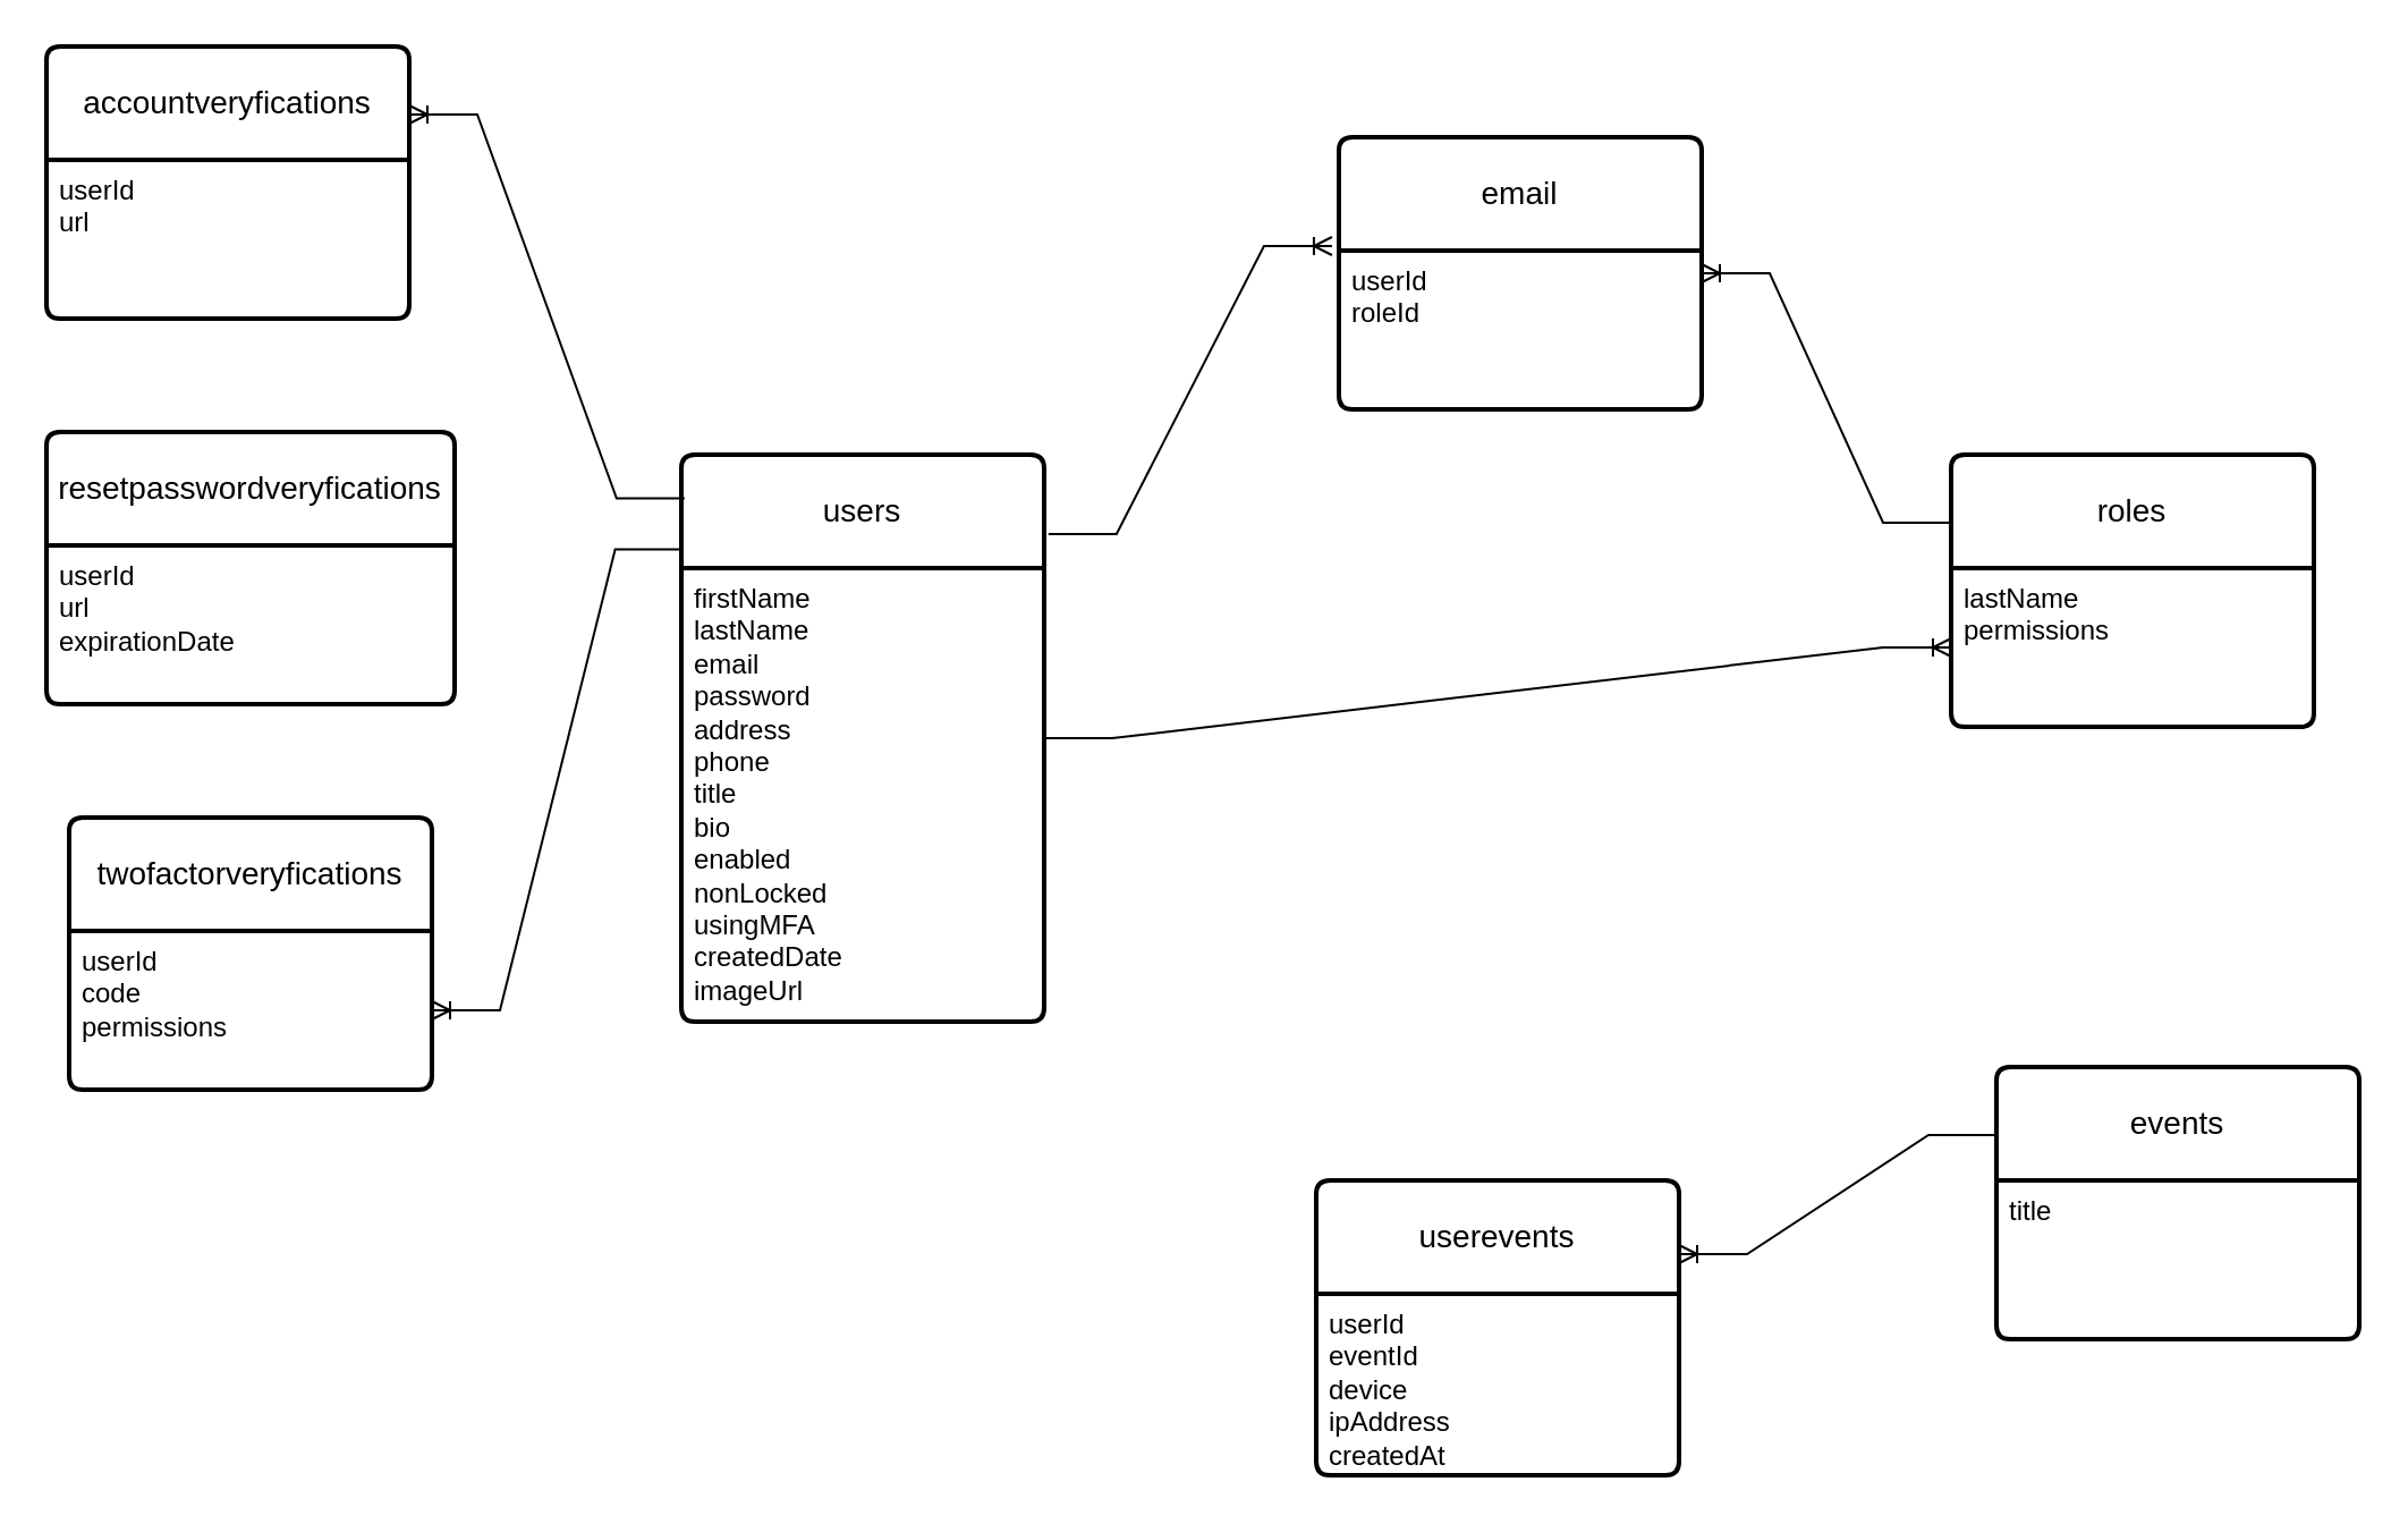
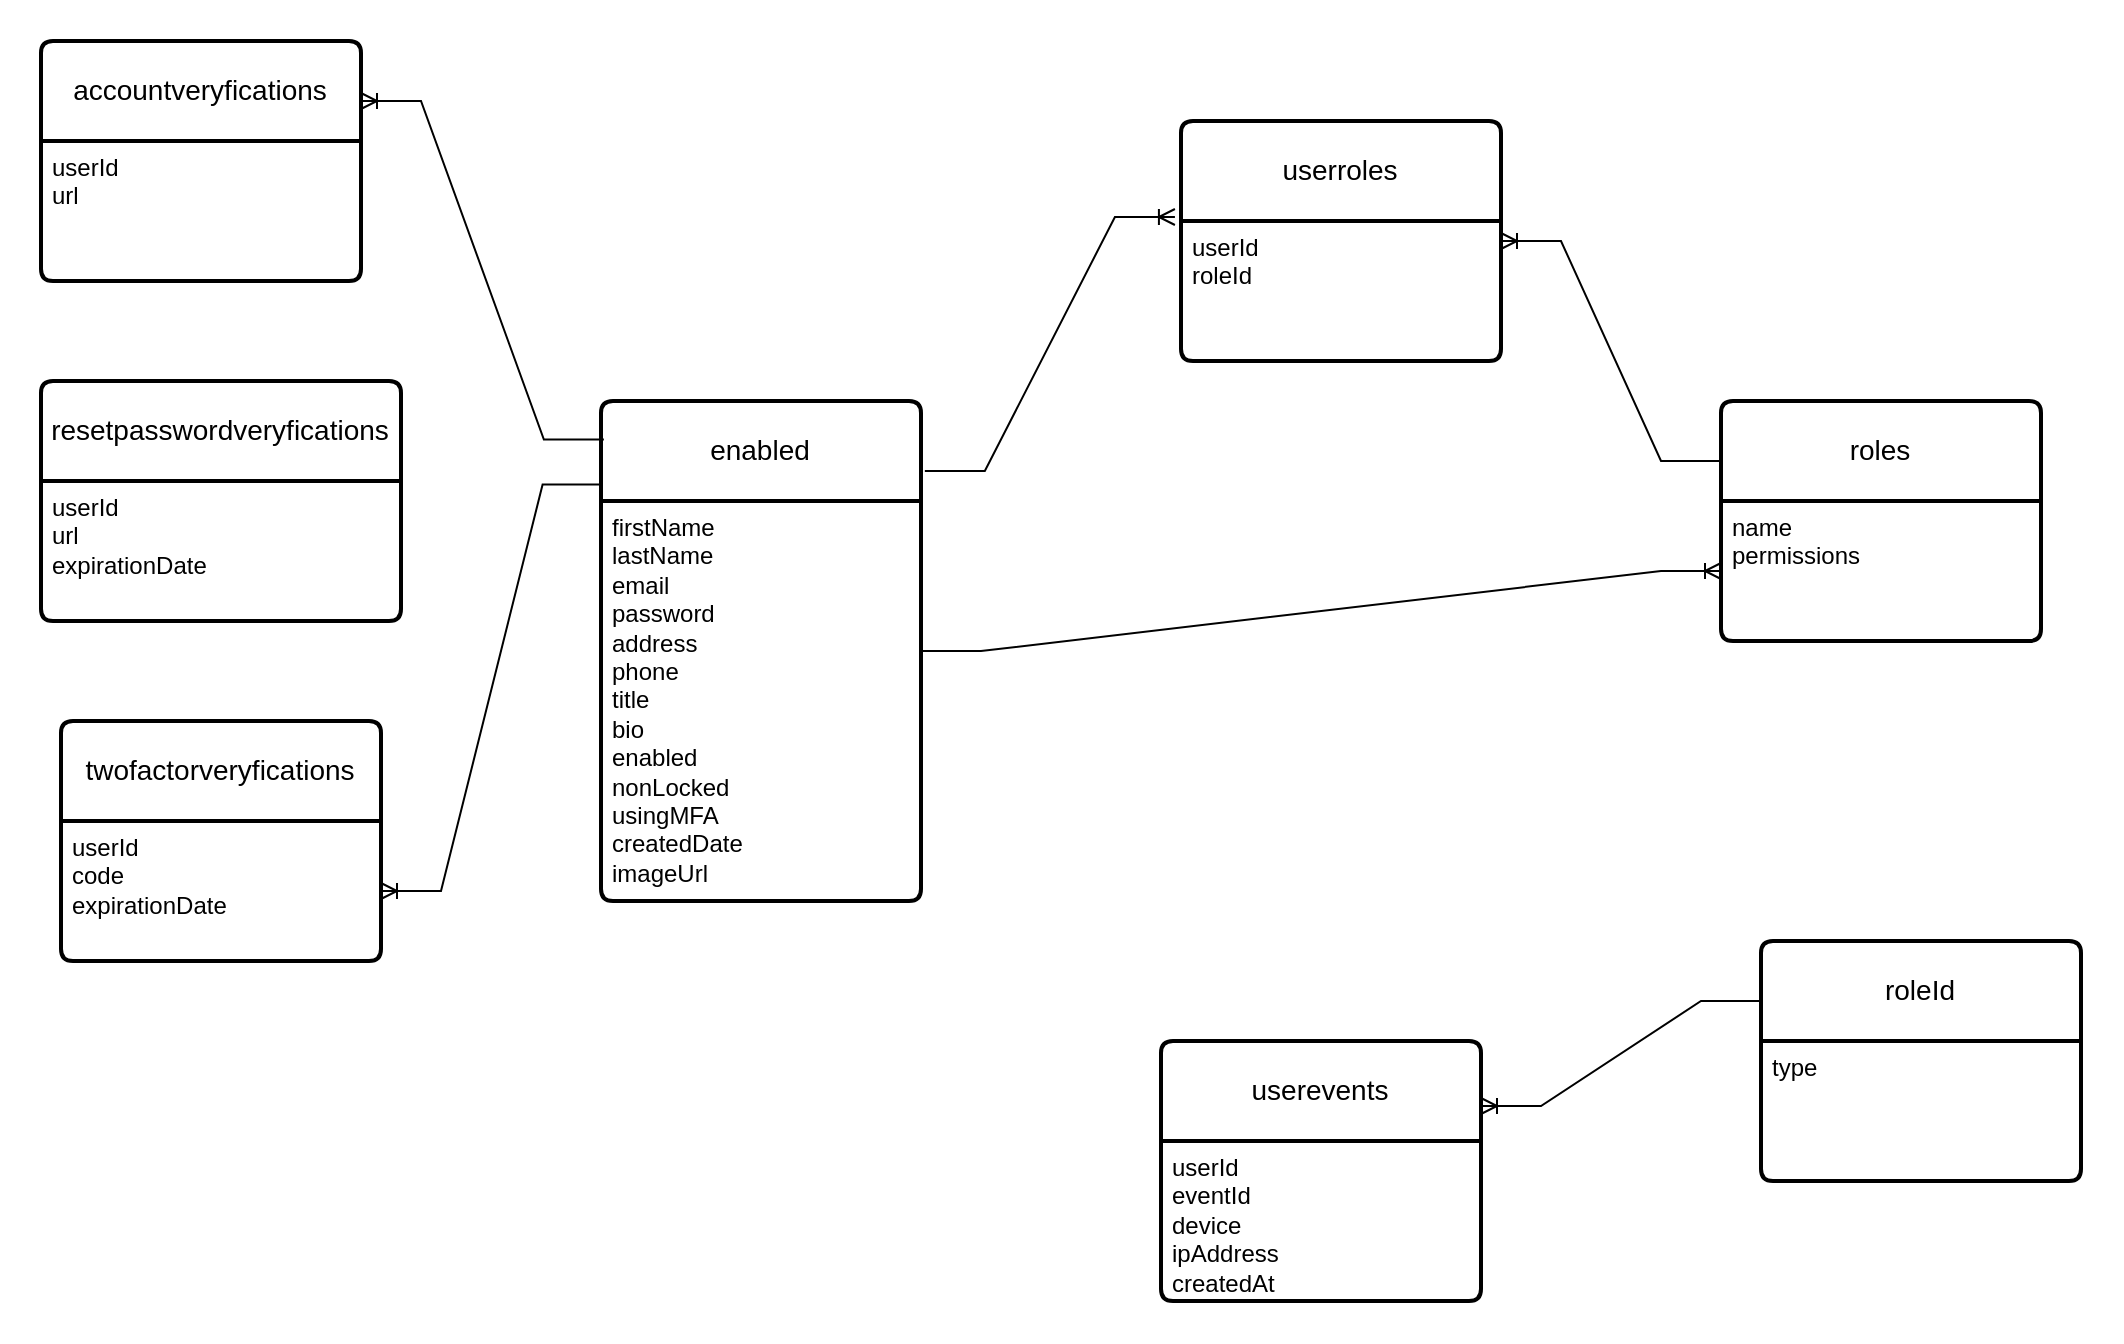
  <mxCell id="0" />
  <mxCell id="1" parent="0" />
- <mxCell id="2" value="users" style="swimlane;childLayout=stackLayout;horizontal=1;startSize=50;horizontalStack=0;rounded=1;fontSize=14;fontStyle=0;strokeWidth=2;resizeParent=0;resizeLast=1;shadow=0;dashed=0;align=center;arcSize=4;whiteSpace=wrap;html=1;" parent="1" vertex="1"><mxGeometry y="200" width="160" height="250" as="geometry" x="300"><mxRectangle x="-60" y="30" width="70" height="50" as="alternateBounds" /></mxGeometry></mxCell>
+ <mxCell id="2" value="enabled" style="swimlane;childLayout=stackLayout;horizontal=1;startSize=50;horizontalStack=0;rounded=1;fontSize=14;fontStyle=0;strokeWidth=2;resizeParent=0;resizeLast=1;shadow=0;dashed=0;align=center;arcSize=4;whiteSpace=wrap;html=1;" parent="1" vertex="1"><mxGeometry y="200" width="160" height="250" as="geometry" x="300"><mxRectangle x="-60" y="30" width="70" height="50" as="alternateBounds" /></mxGeometry></mxCell>
  <mxCell id="3" value="firstName&lt;br&gt;lastName&lt;br&gt;email&lt;br&gt;password&lt;br&gt;address&lt;br&gt;phone&lt;br&gt;title&lt;br&gt;bio&lt;br&gt;enabled&lt;br&gt;nonLocked&lt;br&gt;usingMFA&lt;br&gt;createdDate&lt;br&gt;imageUrl" style="align=left;strokeColor=none;fillColor=none;spacingLeft=4;fontSize=12;verticalAlign=top;resizable=0;rotatable=0;part=1;html=1;" parent="2" vertex="1"><mxGeometry y="50" width="160" height="200" as="geometry" /></mxCell>
- <mxCell id="4" value="email" style="swimlane;childLayout=stackLayout;horizontal=1;startSize=50;horizontalStack=0;rounded=1;fontSize=14;fontStyle=0;strokeWidth=2;resizeParent=0;resizeLast=1;shadow=0;dashed=0;align=center;arcSize=4;whiteSpace=wrap;html=1;" parent="1" vertex="1"><mxGeometry x="590" y="60" width="160" height="120" as="geometry"><mxRectangle x="240" y="30" width="70" height="50" as="alternateBounds" /></mxGeometry></mxCell>
+ <mxCell id="4" value="userroles" style="swimlane;childLayout=stackLayout;horizontal=1;startSize=50;horizontalStack=0;rounded=1;fontSize=14;fontStyle=0;strokeWidth=2;resizeParent=0;resizeLast=1;shadow=0;dashed=0;align=center;arcSize=4;whiteSpace=wrap;html=1;" parent="1" vertex="1"><mxGeometry x="590" y="60" width="160" height="120" as="geometry"><mxRectangle x="240" y="30" width="70" height="50" as="alternateBounds" /></mxGeometry></mxCell>
  <mxCell id="5" value="userId&lt;br&gt;roleId" style="align=left;strokeColor=none;fillColor=none;spacingLeft=4;fontSize=12;verticalAlign=top;resizable=0;rotatable=0;part=1;html=1;" parent="4" vertex="1"><mxGeometry y="50" width="160" height="70" as="geometry" /></mxCell>
  <mxCell id="6" value="userevents" style="swimlane;childLayout=stackLayout;horizontal=1;startSize=50;horizontalStack=0;rounded=1;fontSize=14;fontStyle=0;strokeWidth=2;resizeParent=0;resizeLast=1;shadow=0;dashed=0;align=center;arcSize=4;whiteSpace=wrap;html=1;" vertex="1" parent="1"><mxGeometry x="580" y="520" width="160" height="130" as="geometry"><mxRectangle x="-60" y="30" width="70" height="50" as="alternateBounds" /></mxGeometry></mxCell>
  <mxCell id="7" value="userId&lt;br&gt;eventId&lt;br&gt;device&lt;br&gt;ipAddress&lt;br&gt;createdAt" style="align=left;strokeColor=none;fillColor=none;spacingLeft=4;fontSize=12;verticalAlign=top;resizable=0;rotatable=0;part=1;html=1;" vertex="1" parent="6"><mxGeometry y="50" width="160" height="80" as="geometry" /></mxCell>
  <mxCell id="8" value="twofactorveryfications" style="swimlane;childLayout=stackLayout;horizontal=1;startSize=50;horizontalStack=0;rounded=1;fontSize=14;fontStyle=0;strokeWidth=2;resizeParent=0;resizeLast=1;shadow=0;dashed=0;align=center;arcSize=4;whiteSpace=wrap;html=1;" vertex="1" parent="1"><mxGeometry x="30" y="360" width="160" height="120" as="geometry"><mxRectangle x="-60" y="30" width="70" height="50" as="alternateBounds" /></mxGeometry></mxCell>
- <mxCell id="9" value="userId&lt;br&gt;code&lt;br&gt;permissions" style="align=left;strokeColor=none;fillColor=none;spacingLeft=4;fontSize=12;verticalAlign=top;resizable=0;rotatable=0;part=1;html=1;" vertex="1" parent="8"><mxGeometry y="50" width="160" height="70" as="geometry" /></mxCell>
+ <mxCell id="9" value="userId&lt;br&gt;code&lt;br&gt;expirationDate" style="align=left;strokeColor=none;fillColor=none;spacingLeft=4;fontSize=12;verticalAlign=top;resizable=0;rotatable=0;part=1;html=1;" vertex="1" parent="8"><mxGeometry y="50" width="160" height="70" as="geometry" /></mxCell>
  <mxCell id="10" value="roles" style="swimlane;childLayout=stackLayout;horizontal=1;startSize=50;horizontalStack=0;rounded=1;fontSize=14;fontStyle=0;strokeWidth=2;resizeParent=0;resizeLast=1;shadow=0;dashed=0;align=center;arcSize=4;whiteSpace=wrap;html=1;" vertex="1" parent="1"><mxGeometry x="860" y="200" width="160" height="120" as="geometry"><mxRectangle x="-60" y="30" width="70" height="50" as="alternateBounds" /></mxGeometry></mxCell>
- <mxCell id="11" value="lastName&lt;br&gt;permissions" style="align=left;strokeColor=none;fillColor=none;spacingLeft=4;fontSize=12;verticalAlign=top;resizable=0;rotatable=0;part=1;html=1;" vertex="1" parent="10"><mxGeometry y="50" width="160" height="70" as="geometry" /></mxCell>
+ <mxCell id="11" value="name&lt;br&gt;permissions" style="align=left;strokeColor=none;fillColor=none;spacingLeft=4;fontSize=12;verticalAlign=top;resizable=0;rotatable=0;part=1;html=1;" vertex="1" parent="10"><mxGeometry y="50" width="160" height="70" as="geometry" /></mxCell>
  <mxCell id="12" value="resetpasswordveryfications" style="swimlane;childLayout=stackLayout;horizontal=1;startSize=50;horizontalStack=0;rounded=1;fontSize=14;fontStyle=0;strokeWidth=2;resizeParent=0;resizeLast=1;shadow=0;dashed=0;align=center;arcSize=4;whiteSpace=wrap;html=1;" vertex="1" parent="1"><mxGeometry x="20" y="190" width="180" height="120" as="geometry"><mxRectangle x="-60" y="30" width="70" height="50" as="alternateBounds" /></mxGeometry></mxCell>
  <mxCell id="13" value="userId&lt;br&gt;url&lt;br&gt;expirationDate" style="align=left;strokeColor=none;fillColor=none;spacingLeft=4;fontSize=12;verticalAlign=top;resizable=0;rotatable=0;part=1;html=1;" vertex="1" parent="12"><mxGeometry y="50" width="180" height="70" as="geometry" /></mxCell>
- <mxCell id="14" value="events" style="swimlane;childLayout=stackLayout;horizontal=1;startSize=50;horizontalStack=0;rounded=1;fontSize=14;fontStyle=0;strokeWidth=2;resizeParent=0;resizeLast=1;shadow=0;dashed=0;align=center;arcSize=4;whiteSpace=wrap;html=1;" vertex="1" parent="1"><mxGeometry x="880" y="470" width="160" height="120" as="geometry"><mxRectangle x="-60" y="30" width="70" height="50" as="alternateBounds" /></mxGeometry></mxCell>
- <mxCell id="15" value="title" style="align=left;strokeColor=none;fillColor=none;spacingLeft=4;fontSize=12;verticalAlign=top;resizable=0;rotatable=0;part=1;html=1;" vertex="1" parent="14"><mxGeometry y="50" width="160" height="70" as="geometry" /></mxCell>
+ <mxCell id="14" value="roleId" style="swimlane;childLayout=stackLayout;horizontal=1;startSize=50;horizontalStack=0;rounded=1;fontSize=14;fontStyle=0;strokeWidth=2;resizeParent=0;resizeLast=1;shadow=0;dashed=0;align=center;arcSize=4;whiteSpace=wrap;html=1;" vertex="1" parent="1"><mxGeometry x="880" y="470" width="160" height="120" as="geometry"><mxRectangle x="-60" y="30" width="70" height="50" as="alternateBounds" /></mxGeometry></mxCell>
+ <mxCell id="15" value="type" style="align=left;strokeColor=none;fillColor=none;spacingLeft=4;fontSize=12;verticalAlign=top;resizable=0;rotatable=0;part=1;html=1;" vertex="1" parent="14"><mxGeometry y="50" width="160" height="70" as="geometry" /></mxCell>
  <mxCell id="16" value="accountveryfications" style="swimlane;childLayout=stackLayout;horizontal=1;startSize=50;horizontalStack=0;rounded=1;fontSize=14;fontStyle=0;strokeWidth=2;resizeParent=0;resizeLast=1;shadow=0;dashed=0;align=center;arcSize=4;whiteSpace=wrap;html=1;" vertex="1" parent="1"><mxGeometry x="20" y="20" width="160" height="120" as="geometry"><mxRectangle x="-60" y="30" width="70" height="50" as="alternateBounds" /></mxGeometry></mxCell>
  <mxCell id="17" value="userId&lt;br&gt;url" style="align=left;strokeColor=none;fillColor=none;spacingLeft=4;fontSize=12;verticalAlign=top;resizable=0;rotatable=0;part=1;html=1;" vertex="1" parent="16"><mxGeometry y="50" width="160" height="70" as="geometry" /></mxCell>
  <mxCell id="18" value="" style="edgeStyle=entityRelationEdgeStyle;fontSize=12;html=1;endArrow=ERoneToMany;rounded=0;" edge="1" parent="1" source="2" target="11"><mxGeometry width="100" height="100" relative="1" as="geometry"><mxPoint x="510" y="350" as="sourcePoint" /><mxPoint x="480" y="490" as="targetPoint" /></mxGeometry></mxCell>
  <mxCell id="19" value="" style="edgeStyle=entityRelationEdgeStyle;fontSize=12;html=1;endArrow=ERoneToMany;rounded=0;exitX=0.005;exitY=0.167;exitDx=0;exitDy=0;exitPerimeter=0;" edge="1" parent="1" source="2" target="9"><mxGeometry width="100" height="100" relative="1" as="geometry"><mxPoint x="307" y="243" as="sourcePoint" /><mxPoint x="211" y="239" as="targetPoint" /></mxGeometry></mxCell>
  <mxCell id="20" value="" style="edgeStyle=entityRelationEdgeStyle;fontSize=12;html=1;endArrow=ERoneToMany;rounded=0;entryX=-0.019;entryY=0.4;entryDx=0;entryDy=0;entryPerimeter=0;exitX=1.012;exitY=0.14;exitDx=0;exitDy=0;exitPerimeter=0;" edge="1" parent="1" source="2" target="4"><mxGeometry width="100" height="100" relative="1" as="geometry"><mxPoint x="310" y="243" as="sourcePoint" /><mxPoint x="211" y="239" as="targetPoint" /></mxGeometry></mxCell>
  <mxCell id="21" value="" style="edgeStyle=entityRelationEdgeStyle;fontSize=12;html=1;endArrow=ERoneToMany;rounded=0;exitX=0;exitY=0.25;exitDx=0;exitDy=0;" edge="1" parent="1" source="10" target="4"><mxGeometry width="100" height="100" relative="1" as="geometry"><mxPoint x="472" y="245" as="sourcePoint" /><mxPoint x="597" y="118" as="targetPoint" /></mxGeometry></mxCell>
  <mxCell id="22" value="" style="edgeStyle=entityRelationEdgeStyle;fontSize=12;html=1;endArrow=ERoneToMany;rounded=0;entryX=1;entryY=0.25;entryDx=0;entryDy=0;exitX=0;exitY=0.25;exitDx=0;exitDy=0;" edge="1" parent="1" source="14" target="6"><mxGeometry width="100" height="100" relative="1" as="geometry"><mxPoint x="630" y="417" as="sourcePoint" /><mxPoint x="755" y="290" as="targetPoint" /></mxGeometry></mxCell>
  <mxCell id="23" value="" style="edgeStyle=entityRelationEdgeStyle;fontSize=12;html=1;endArrow=ERoneToMany;rounded=0;exitX=0.009;exitY=0.077;exitDx=0;exitDy=0;exitPerimeter=0;entryX=1;entryY=0.25;entryDx=0;entryDy=0;" edge="1" parent="1" source="2" target="16"><mxGeometry width="100" height="100" relative="1" as="geometry"><mxPoint x="492" y="265" as="sourcePoint" /><mxPoint y="50" as="targetPoint" x="300" /><Array as="points"><mxPoint x="220" y="90" /><mxPoint x="220" y="100" /></Array></mxGeometry></mxCell>
